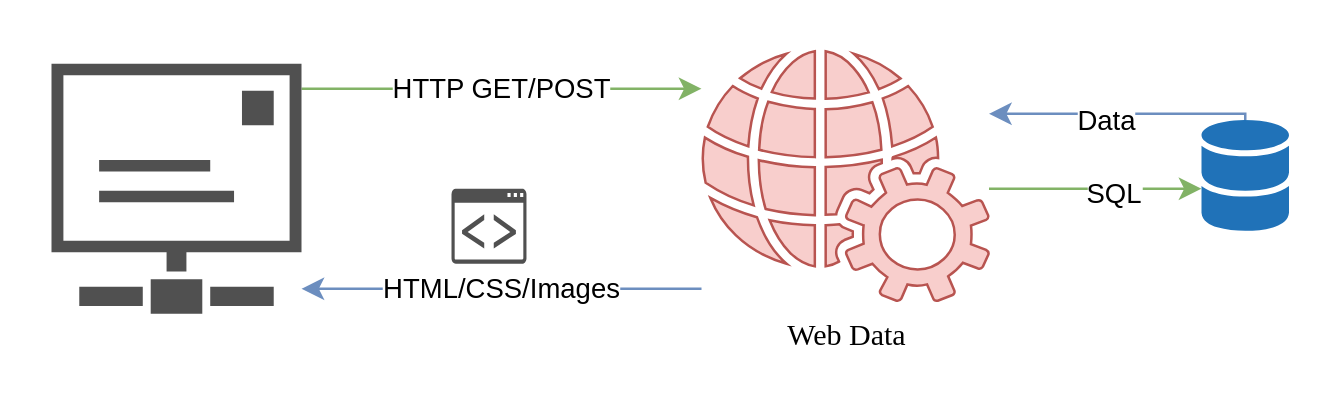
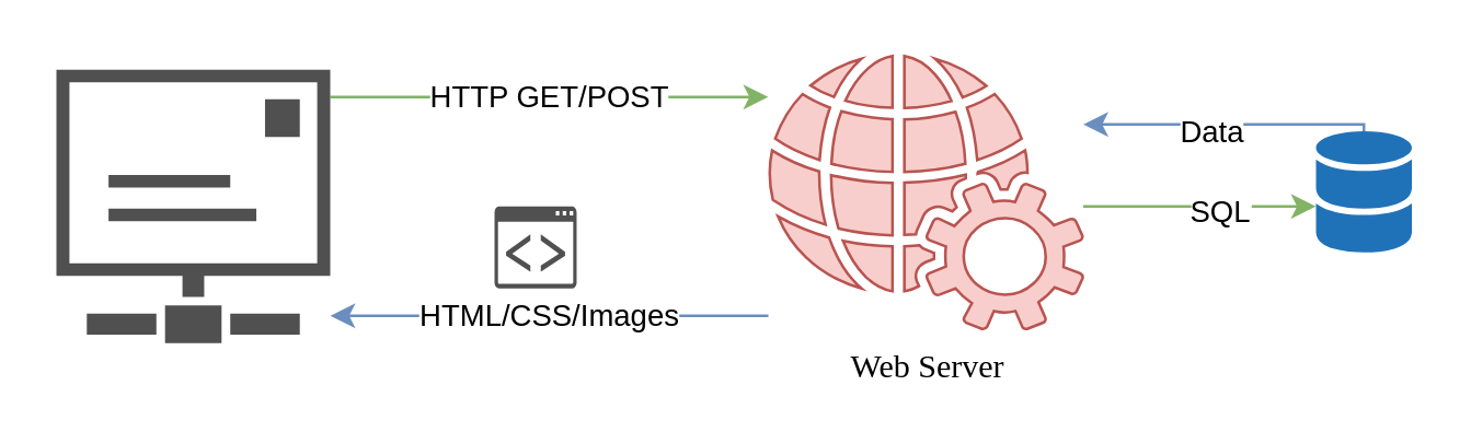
  <mxCell id="0" />
  <mxCell id="1" parent="0" />
  <mxCell id="2" value="HTTP GET/POST" style="edgeStyle=orthogonalEdgeStyle;rounded=0;orthogonalLoop=1;jettySize=auto;html=1;fillColor=#d5e8d4;strokeColor=#82b366;" edge="1" parent="1" source="3" target="8"><mxGeometry relative="1" as="geometry"><mxPoint x="350" y="35" as="targetPoint" /><Array as="points"><mxPoint x="250" y="35" /><mxPoint x="250" y="35" /></Array></mxGeometry></mxCell>
  <mxCell id="3" value="" style="sketch=0;pointerEvents=1;shadow=0;dashed=0;html=1;strokeColor=none;fillColor=#505050;labelPosition=center;verticalLabelPosition=bottom;verticalAlign=top;outlineConnect=0;align=center;shape=mxgraph.office.communications.smtp_connector;" vertex="1" parent="1"><mxGeometry x="20" y="25" width="100" height="100" as="geometry" /></mxCell>
  <mxCell id="4" value="" style="sketch=0;pointerEvents=1;shadow=0;dashed=0;html=1;strokeColor=none;fillColor=#505050;labelPosition=center;verticalLabelPosition=bottom;verticalAlign=top;outlineConnect=0;align=center;shape=mxgraph.office.communications.ucwa_application;" vertex="1" parent="1"><mxGeometry x="180" y="75" width="30" height="30" as="geometry" /></mxCell>
  <mxCell id="5" value="HTML/CSS/Images" style="edgeStyle=orthogonalEdgeStyle;rounded=0;orthogonalLoop=1;jettySize=auto;html=1;fillColor=#dae8fc;strokeColor=#6c8ebf;" edge="1" parent="1" source="8"><mxGeometry relative="1" as="geometry"><mxPoint x="385" y="115" as="sourcePoint" /><mxPoint x="120" y="115" as="targetPoint" /><Array as="points"><mxPoint x="320" y="115" /><mxPoint x="320" y="115" /></Array></mxGeometry></mxCell>
  <mxCell id="6" style="edgeStyle=orthogonalEdgeStyle;rounded=0;orthogonalLoop=1;jettySize=auto;html=1;fillColor=#d5e8d4;strokeColor=#82b366;" edge="1" parent="1" source="8" target="11"><mxGeometry relative="1" as="geometry"><Array as="points"><mxPoint x="420" y="75" /><mxPoint x="420" y="75" /></Array></mxGeometry></mxCell>
  <mxCell id="7" value="SQL" style="edgeLabel;html=1;align=center;verticalAlign=middle;resizable=0;points=[];" vertex="1" connectable="0" parent="6"><mxGeometry x="0.143" y="-1" relative="1" as="geometry"><mxPoint as="offset" /></mxGeometry></mxCell>
- <mxCell id="8" value="Web Data&lt;div&gt;&lt;br&gt;&lt;/div&gt;" style="sketch=0;pointerEvents=1;shadow=0;dashed=0;html=1;strokeColor=#b85450;fillColor=#f8cecc;labelPosition=center;verticalLabelPosition=bottom;verticalAlign=top;outlineConnect=0;align=center;shape=mxgraph.office.services.web_services;fontFamily=Verdana;" vertex="1" parent="1"><mxGeometry x="280" y="20" width="115" height="100" as="geometry" /></mxCell>
+ <mxCell id="8" value="Web Server&lt;div&gt;&lt;br&gt;&lt;/div&gt;" style="sketch=0;pointerEvents=1;shadow=0;dashed=0;html=1;strokeColor=#b85450;fillColor=#f8cecc;labelPosition=center;verticalLabelPosition=bottom;verticalAlign=top;outlineConnect=0;align=center;shape=mxgraph.office.services.web_services;fontFamily=Verdana;" vertex="1" parent="1"><mxGeometry x="280" y="20" width="115" height="100" as="geometry" /></mxCell>
  <mxCell id="9" style="edgeStyle=orthogonalEdgeStyle;rounded=0;orthogonalLoop=1;jettySize=auto;html=1;fillColor=#dae8fc;strokeColor=#6c8ebf;" edge="1" parent="1" source="11" target="8"><mxGeometry relative="1" as="geometry"><Array as="points"><mxPoint x="498" y="45" /></Array></mxGeometry></mxCell>
  <mxCell id="10" value="Data" style="edgeLabel;html=1;align=center;verticalAlign=middle;resizable=0;points=[];" vertex="1" connectable="0" parent="9"><mxGeometry x="0.129" y="2" relative="1" as="geometry"><mxPoint as="offset" /></mxGeometry></mxCell>
  <mxCell id="11" value="" style="sketch=0;shadow=0;dashed=0;html=1;strokeColor=none;labelPosition=center;verticalLabelPosition=bottom;verticalAlign=top;outlineConnect=0;align=center;shape=mxgraph.office.databases.database_mini_2;fillColor=#2072B8;" vertex="1" parent="1"><mxGeometry x="480" y="47.5" width="35" height="45" as="geometry" /></mxCell>
